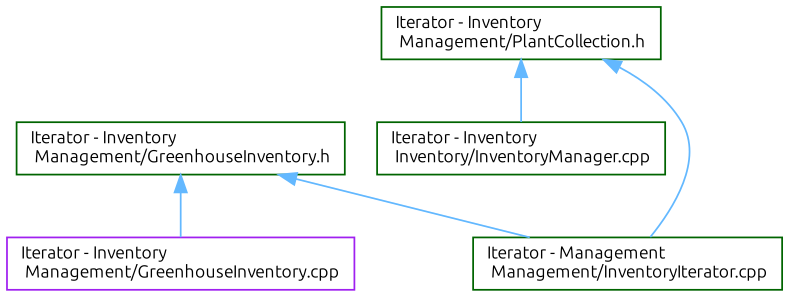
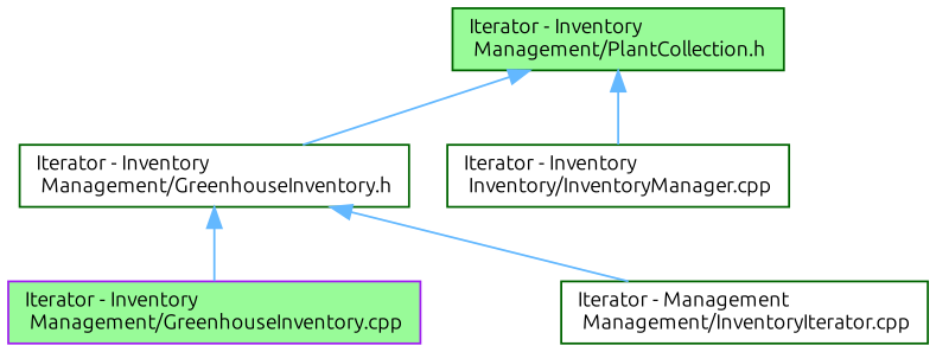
  digraph {
    fontname=Ubuntu
    node [color=darkgreen fillcolor=white fontname=Ubuntu fontsize=10 shape=box style=filled]
    edge [color=steelblue1 dir=back fontname=Ubuntu fontsize=10 labelfontname=Helvetica labelfontsize=10 style=solid]
-   n1 [fontcolor=black height=0.2 label="Iterator - Inventory\l Management/PlantCollection.h" width=0.4]
+   n1 [fillcolor=palegreen fontcolor=black height=0.2 label="Iterator - Inventory\l Management/PlantCollection.h" width=0.4]
    n2 [height=0.2 label="Iterator - Inventory\l Management/GreenhouseInventory.h" width=0.4]
    n3 [height=0.2 label="Iterator - Inventory\l Inventory/InventoryManager.cpp" width=0.4]
-   n4 [color=purple height=0.2 label="Iterator - Inventory\l Management/GreenhouseInventory.cpp" width=0.4]
+   n4 [color=purple fillcolor=palegreen height=0.2 label="Iterator - Inventory\l Management/GreenhouseInventory.cpp" width=0.4]
    n5 [height=0.2 label="Iterator - Management\l Management/InventoryIterator.cpp" width=0.4]
-   n1 -> n5
+   n1 -> n2
    n1 -> n3
    n2 -> n4
    n2 -> n5
  }
